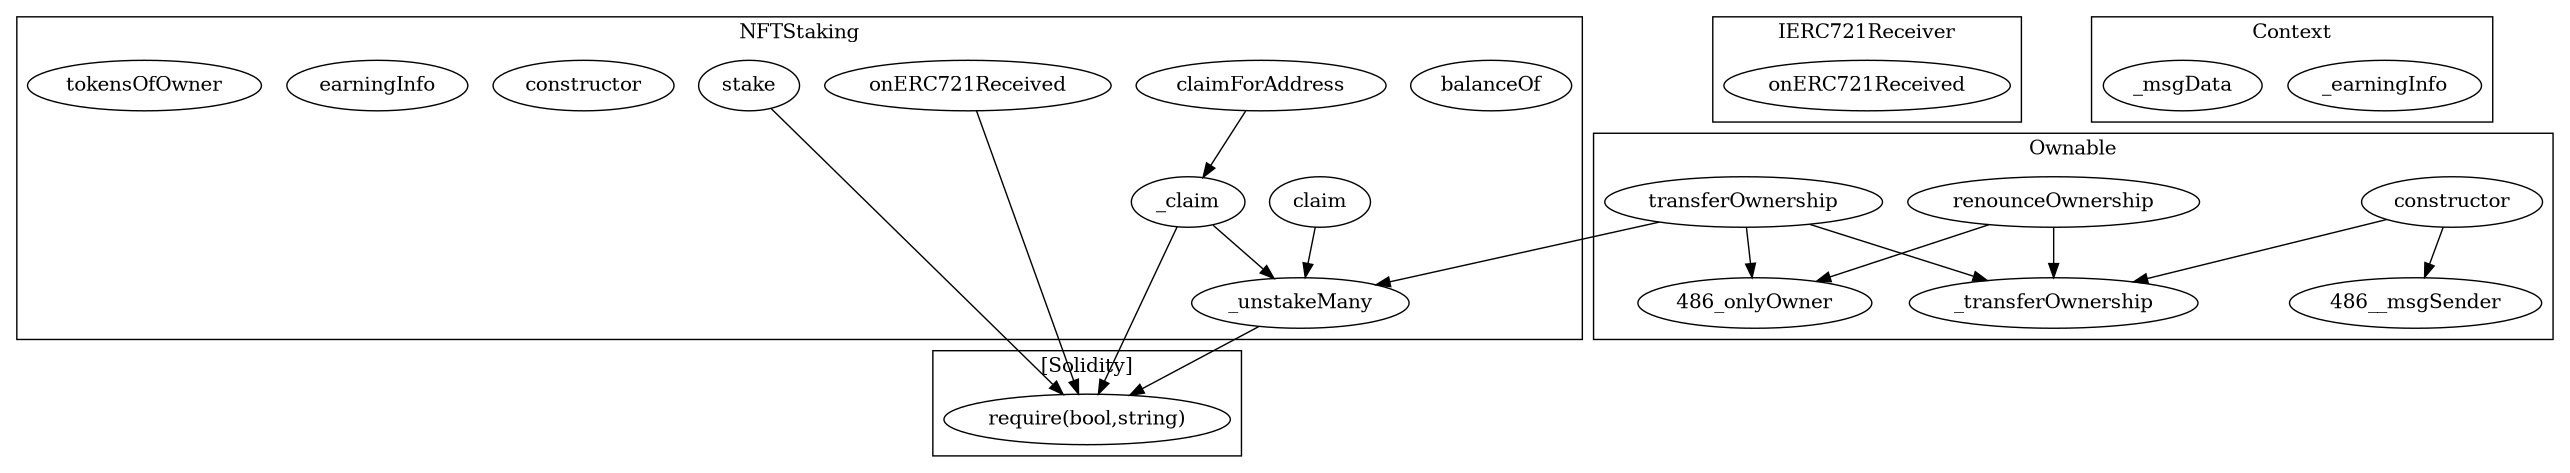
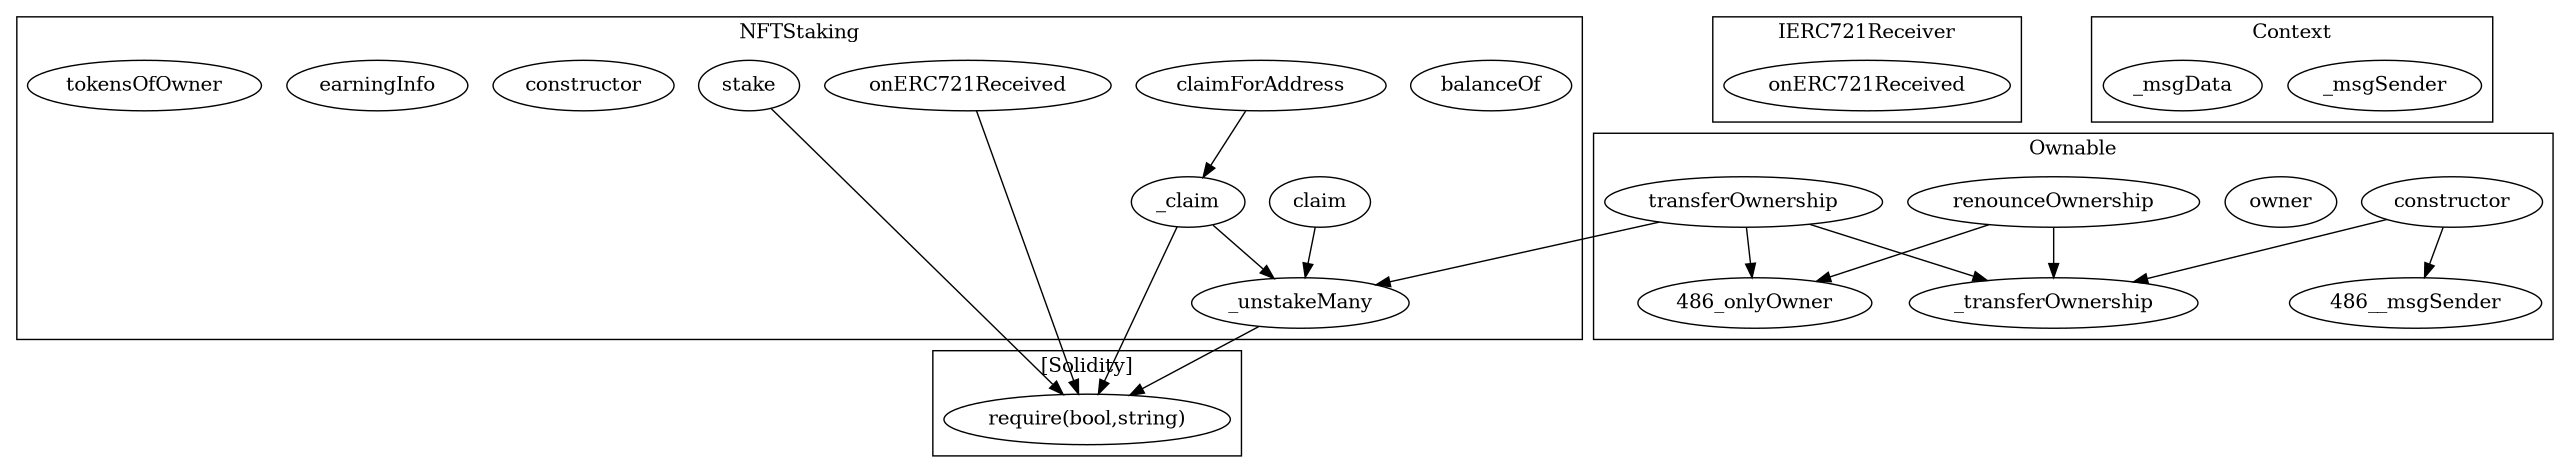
  strict digraph {
    n1 [label=_unstakeMany]
    n2 [label=balanceOf]
    n3 [label=_claim]
    n4 [label=claimForAddress]
    n5 [label=stake]
    n6 [label=onERC721Received]
    n7 [label=constructor]
    n8 [label=claim]
    n9 [label=earningInfo]
    n10 [label=tokensOfOwner]
    n11 [label=onERC721Received]
    n12 [label=constructor]
    n13 [label=_transferOwnership]
    "486__msgSender"
+   n15 [label=owner]
    n16 [label=transferOwnership]
    "486_onlyOwner"
    n18 [label=renounceOwnership]
-   n19 [label=_earningInfo]
+   n19 [label=_msgSender]
    n20 [label=_msgData]
    "require(bool,string)"
    subgraph cluster_1 {
      label=NFTStaking
      n1
      n2
      n3
      n4
      n5
      n6
      n7
      n8
      n9
      n10
    }
    subgraph cluster_2 {
      label=IERC721Receiver
      n11
    }
    subgraph cluster_3 {
      label=Ownable
      n12
      n13
      "486__msgSender"
+     n15
      n16
      "486_onlyOwner"
      n18
    }
    subgraph cluster_4 {
      label=Context
      n19
      n20
    }
    subgraph cluster_5 {
      label="[Solidity]"
      "require(bool,string)"
    }
    n1 -> "require(bool,string)"
    n3 -> n1
    n3 -> "require(bool,string)"
    n4 -> n3
    n5 -> "require(bool,string)"
    n6 -> "require(bool,string)"
    n8 -> n1
    n12 -> n13
    n12 -> "486__msgSender"
    n16 -> n1
    n16 -> n13
    n16 -> "486_onlyOwner"
    n18 -> n13
    n18 -> "486_onlyOwner"
  }
